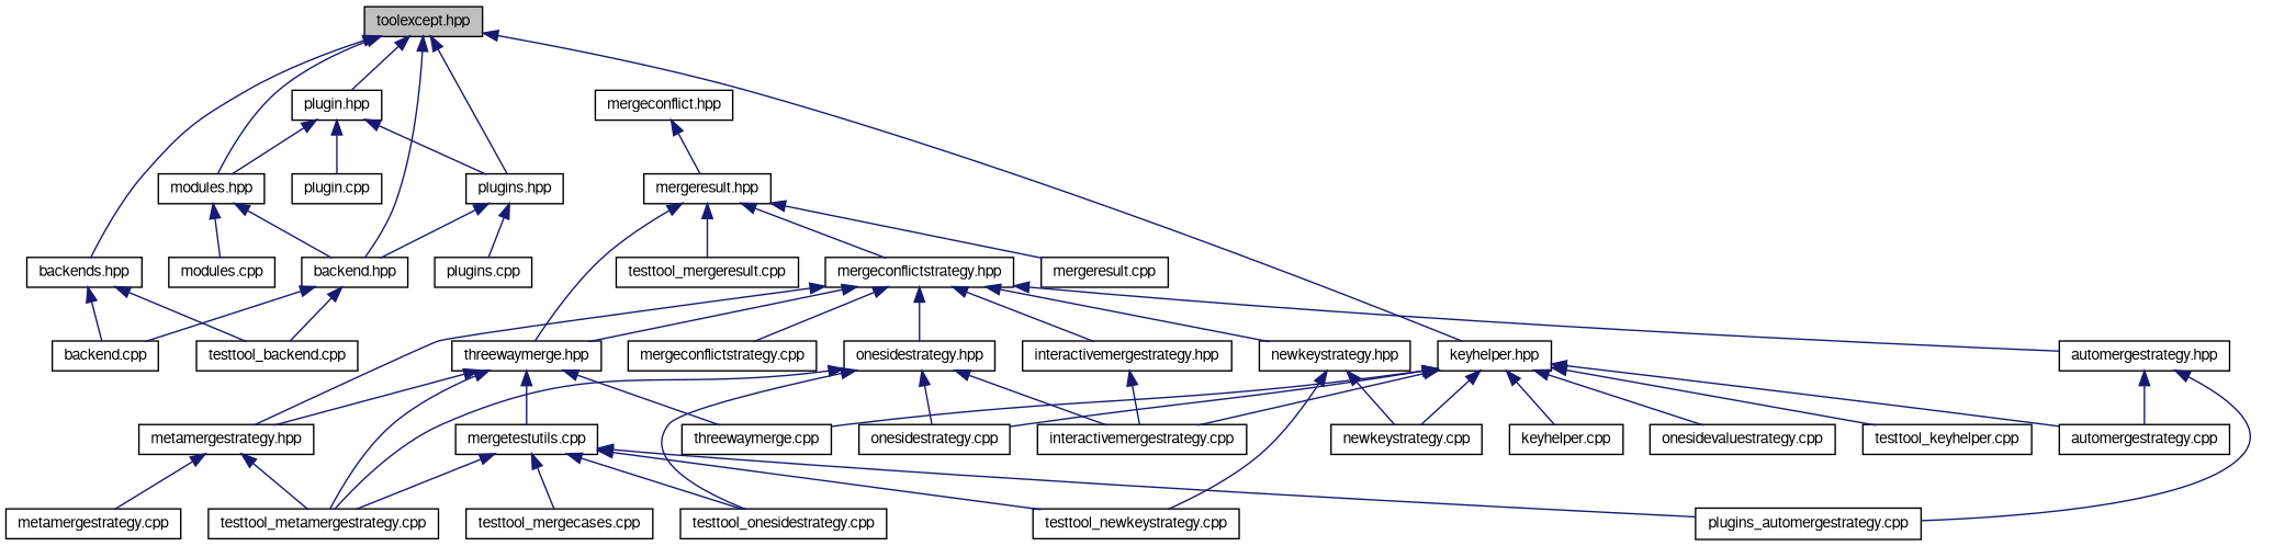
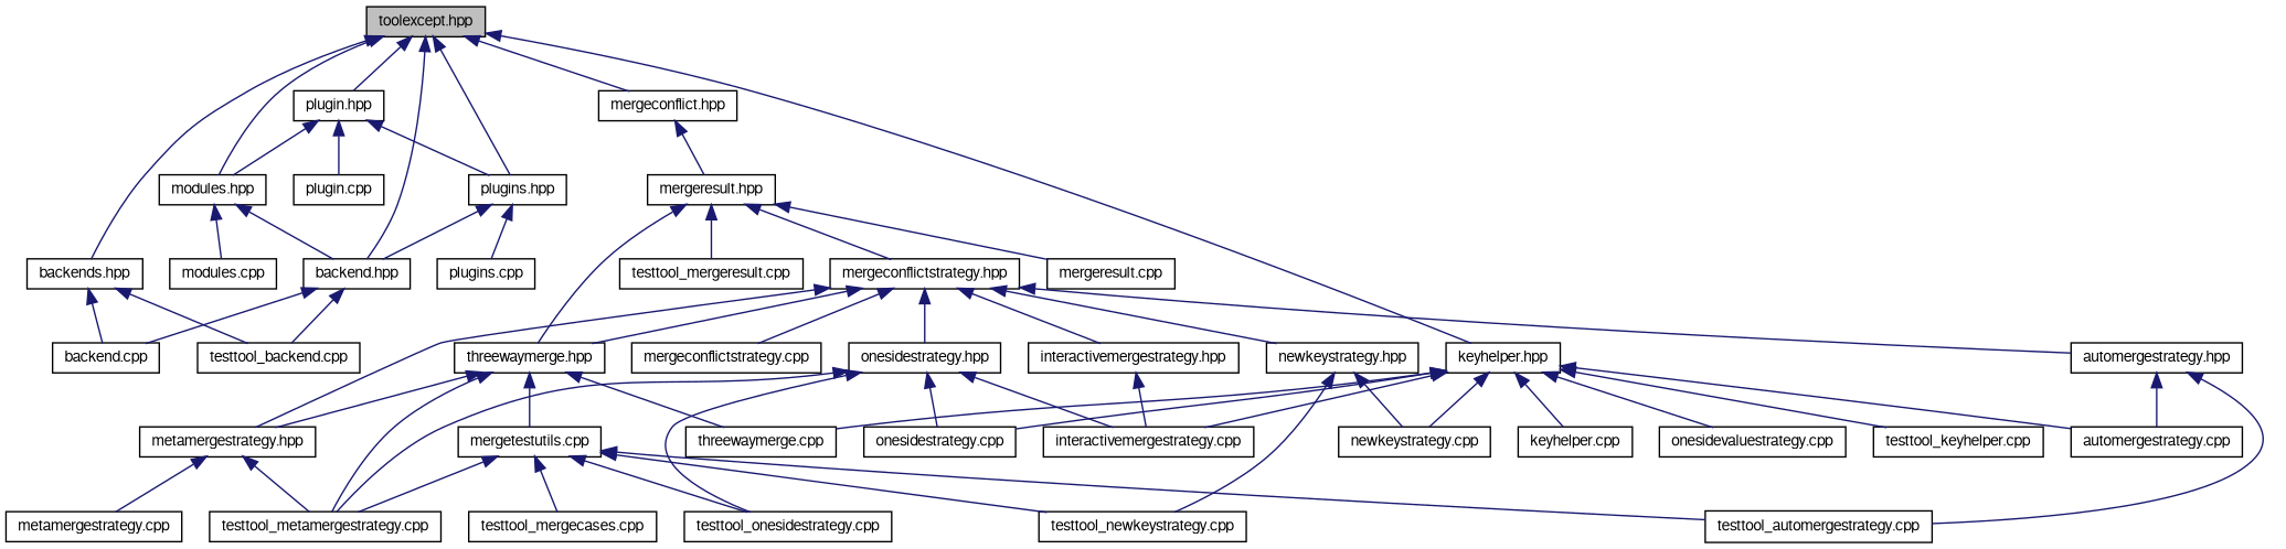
  digraph {
    node [color=black fillcolor=white fontname=FreeSans fontsize=10 shape=record style=filled]
    edge [color=midnightblue dir=back fontname=FreeSans fontsize=10 labelfontname=FreeSans labelfontsize=10 style=solid]
    n1 [fillcolor=grey75 fontcolor=black height=0.2 label="toolexcept.hpp" width=0.4]
    n2 [height=0.2 label="backend.hpp" width=0.4]
    n3 [height=0.2 label="backends.hpp" width=0.4]
    n4 [height=0.2 label="keyhelper.hpp" width=0.4]
    n5 [height=0.2 label="mergeconflict.hpp" width=0.4]
    n6 [height=0.2 label="modules.hpp" width=0.4]
    n7 [height=0.2 label="plugin.hpp" width=0.4]
    n8 [height=0.2 label="plugins.hpp" width=0.4]
    n9 [height=0.2 label="backend.cpp" width=0.4]
    n10 [height=0.2 label="testtool_backend.cpp" width=0.4]
    n11 [height=0.2 label="keyhelper.cpp" width=0.4]
    n12 [height=0.2 label="automergestrategy.cpp" width=0.4]
    n13 [height=0.2 label="interactivemergestrategy.cpp" width=0.4]
    n14 [height=0.2 label="newkeystrategy.cpp" width=0.4]
    n15 [height=0.2 label="onesidestrategy.cpp" width=0.4]
    n16 [height=0.2 label="onesidevaluestrategy.cpp" width=0.4]
    n17 [height=0.2 label="threewaymerge.cpp" width=0.4]
    n18 [height=0.2 label="testtool_keyhelper.cpp" width=0.4]
    n19 [height=0.2 label="mergeresult.hpp" width=0.4]
    n20 [height=0.2 label="modules.cpp" width=0.4]
    n21 [height=0.2 label="plugin.cpp" width=0.4]
    n22 [height=0.2 label="plugins.cpp" width=0.4]
    n23 [height=0.2 label="metamergestrategy.cpp" width=0.4]
    n24 [height=0.2 label="mergeconflictstrategy.hpp" width=0.4]
    n25 [height=0.2 label="threewaymerge.hpp" width=0.4]
    n26 [height=0.2 label="mergeresult.cpp" width=0.4]
    n27 [height=0.2 label="testtool_mergeresult.cpp" width=0.4]
    n28 [height=0.2 label="automergestrategy.hpp" width=0.4]
    n29 [height=0.2 label="interactivemergestrategy.hpp" width=0.4]
    n30 [height=0.2 label="metamergestrategy.hpp" width=0.4]
    n31 [height=0.2 label="newkeystrategy.hpp" width=0.4]
    n32 [height=0.2 label="onesidestrategy.hpp" width=0.4]
    n33 [height=0.2 label="mergeconflictstrategy.cpp" width=0.4]
    n34 [height=0.2 label="testtool_metamergestrategy.cpp" width=0.4]
    n35 [height=0.2 label="mergetestutils.cpp" width=0.4]
-   n36 [height=0.2 label="plugins_automergestrategy.cpp" width=0.4]
+   n36 [height=0.2 label="testtool_automergestrategy.cpp" width=0.4]
    n37 [height=0.2 label="testtool_newkeystrategy.cpp" width=0.4]
    n38 [height=0.2 label="testtool_onesidestrategy.cpp" width=0.4]
    n39 [height=0.2 label="testtool_mergecases.cpp" width=0.4]
    n1 -> n2
    n1 -> n3
    n1 -> n4
+   n1 -> n5
    n1 -> n6
    n1 -> n7
    n1 -> n8
    n2 -> n9
    n2 -> n10
    n3 -> n9
    n3 -> n10
    n4 -> n11
    n4 -> n12
    n4 -> n13
    n4 -> n14
    n4 -> n15
    n4 -> n16
    n4 -> n17
    n4 -> n18
    n5 -> n19
    n6 -> n2
    n6 -> n20
    n7 -> n6
    n7 -> n8
    n7 -> n21
    n8 -> n2
    n8 -> n22
    n19 -> n24
    n19 -> n25
    n19 -> n26
    n19 -> n27
    n24 -> n25
    n24 -> n28
    n24 -> n29
    n24 -> n30
    n24 -> n31
    n24 -> n32
    n24 -> n33
    n25 -> n17
    n25 -> n30
    n25 -> n34
    n25 -> n35
    n28 -> n12
    n28 -> n36
    n29 -> n13
    n30 -> n23
    n30 -> n34
    n31 -> n14
    n31 -> n37
    n32 -> n13
    n32 -> n15
    n32 -> n34
    n32 -> n38
    n35 -> n34
    n35 -> n36
    n35 -> n37
    n35 -> n38
    n35 -> n39
  }
